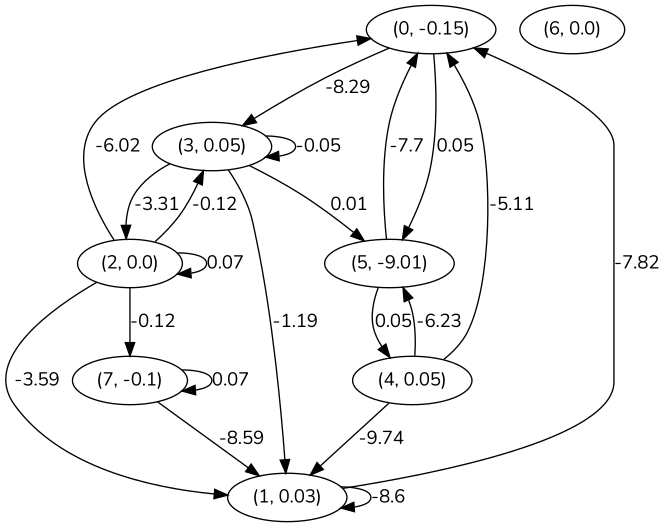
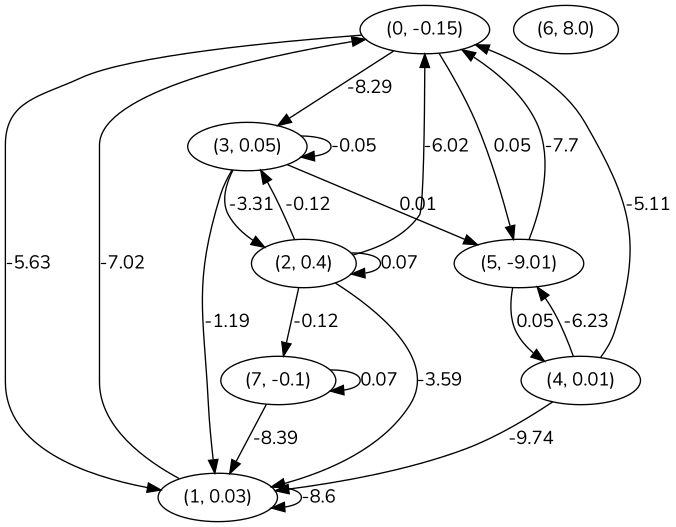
  digraph {
    fontname=Nunito
    node [fontname=Nunito]
    edge [fontname=Nunito]
    n1 [label="(0, -0.15)"]
    n2 [label="(1, 0.03)"]
    n3 [label="(3, 0.05)"]
    n4 [label="(5, -9.01)"]
-   n5 [label="(2, 0.0)"]
-   n6 [label="(4, 0.05)"]
+   n5 [label="(2, 0.4)"]
+   n6 [label="(4, 0.01)"]
    n7 [label="(7, -0.1)"]
-   n8 [label="(6, 0.0)"]
+   n8 [label="(6, 8.0)"]
+   n1 -> n2 [label=-5.63]
    n1 -> n3 [label=-8.29]
    n1 -> n4 [label=0.05]
-   n2 -> n1 [label=-7.82]
+   n2 -> n1 [label=-7.02]
    n2 -> n2 [label=-8.6]
    n3 -> n2 [label=-1.19]
    n3 -> n3 [label=-0.05]
    n3 -> n4 [label=0.01]
    n3 -> n5 [label=-3.31]
    n4 -> n1 [label=-7.7]
    n4 -> n6 [label=0.05]
    n5 -> n1 [label=-6.02]
    n5 -> n2 [label=-3.59]
    n5 -> n3 [label=-0.12]
    n5 -> n5 [label=0.07]
    n5 -> n7 [label=-0.12]
    n6 -> n1 [label=-5.11]
    n6 -> n2 [label=-9.74]
    n6 -> n4 [label=-6.23]
-   n7 -> n2 [label=-8.59]
+   n7 -> n2 [label=-8.39]
    n7 -> n7 [label=0.07]
  }
